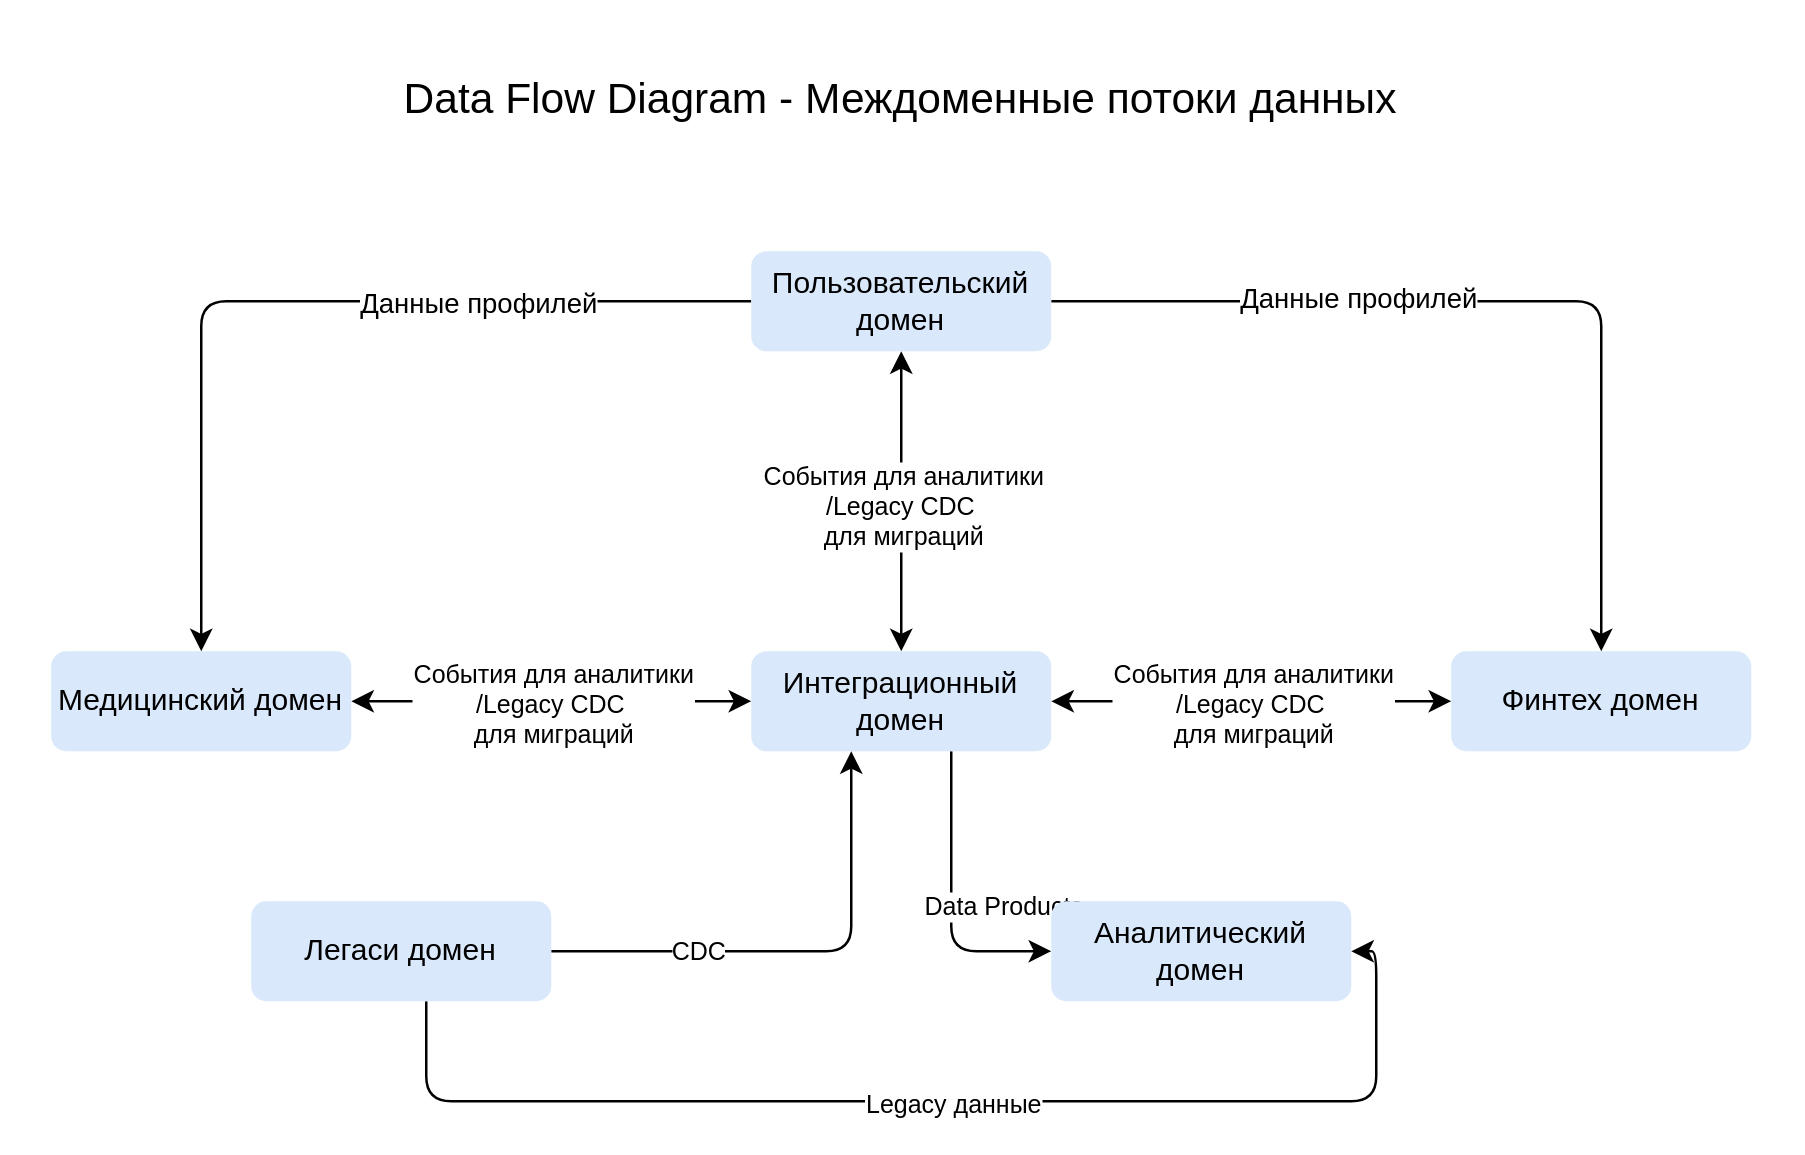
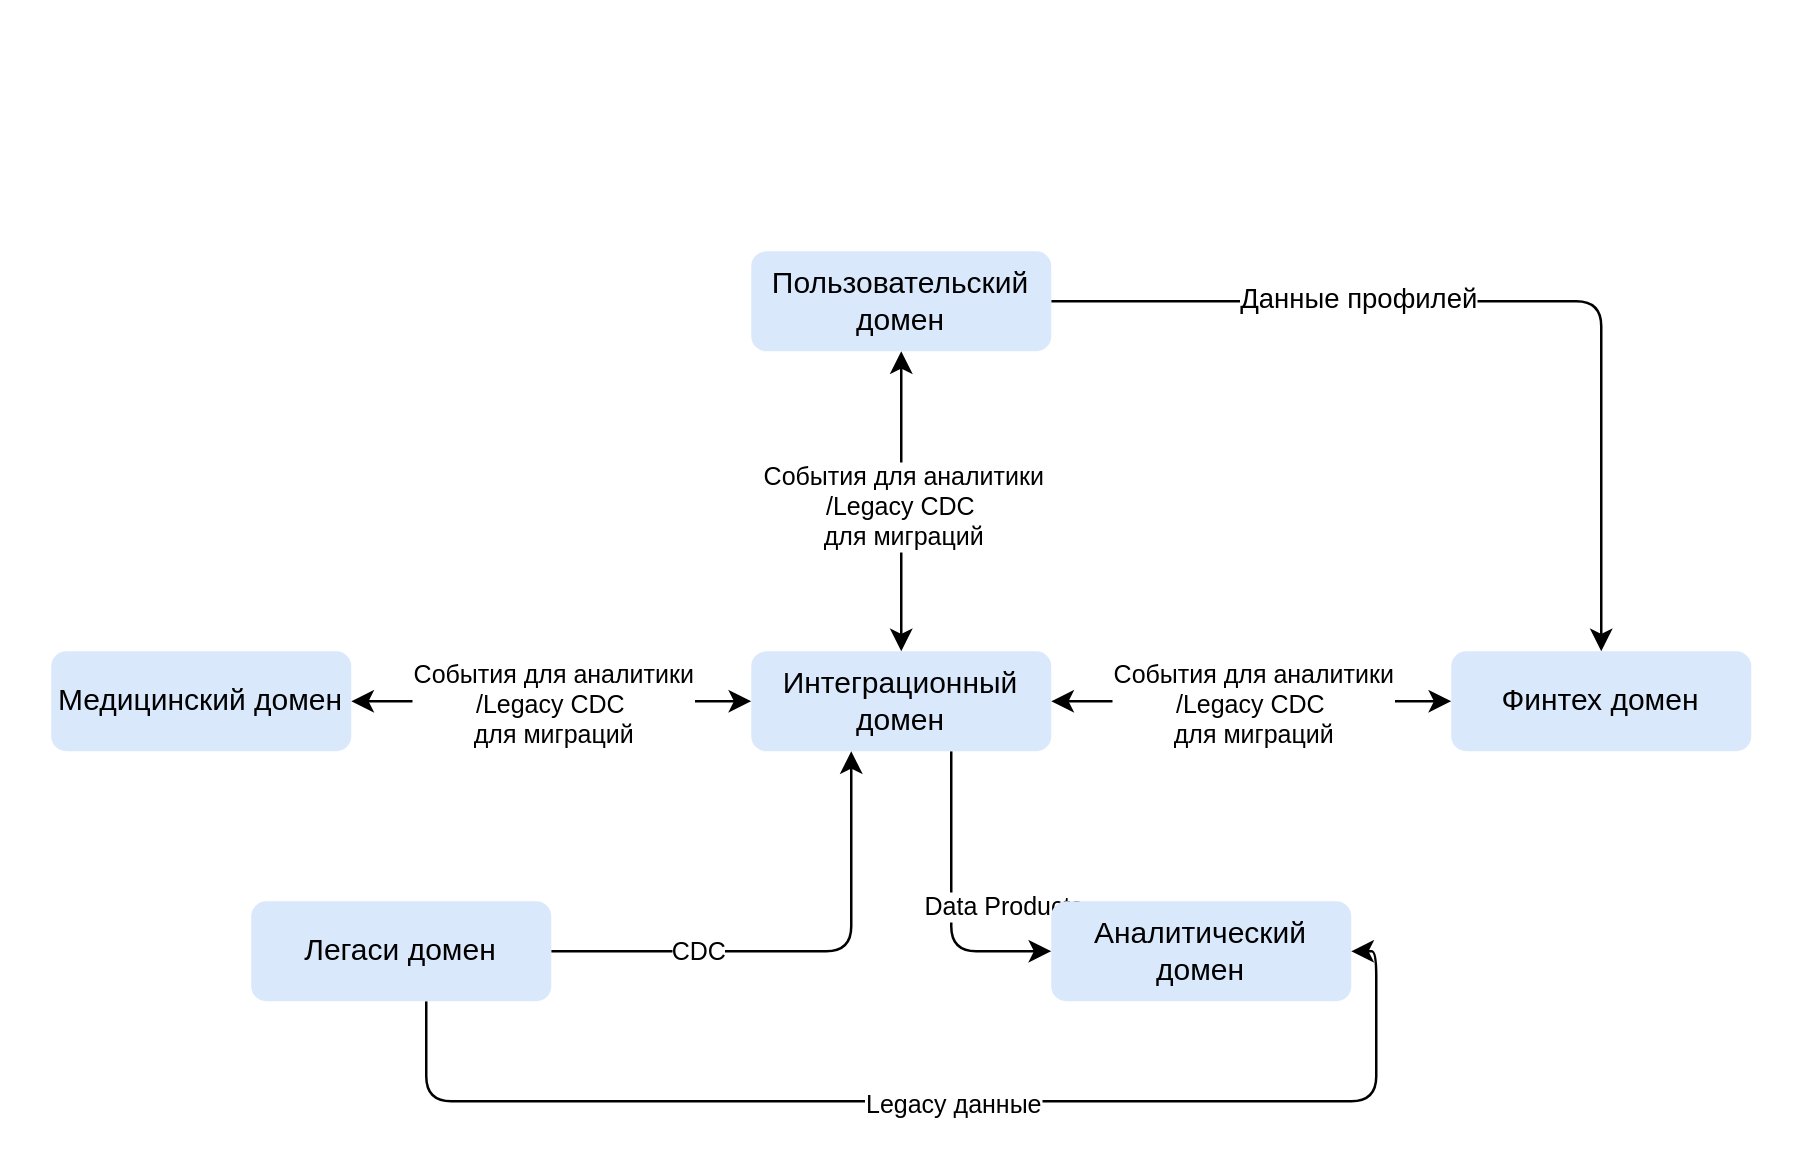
  <mxCell id="0" />
  <mxCell id="1" parent="0" />
  <mxCell id="2" style="edgeStyle=orthogonalEdgeStyle;shape=connector;curved=0;rounded=1;orthogonalLoop=1;jettySize=auto;html=1;strokeColor=default;align=center;verticalAlign=middle;fontFamily=Helvetica;fontSize=11;fontColor=default;labelBackgroundColor=default;endArrow=classic;" edge="1" parent="1" source="4" target="11"><mxGeometry relative="1" as="geometry"><Array as="points"><mxPoint x="380" y="380" /></Array></mxGeometry></mxCell>
  <mxCell id="3" value="Data Products" style="edgeLabel;html=1;align=center;verticalAlign=middle;resizable=0;points=[];fontFamily=Helvetica;fontSize=10;fontColor=default;labelBackgroundColor=default;" vertex="1" connectable="0" parent="2"><mxGeometry x="0.059" y="-3" relative="1" as="geometry"><mxPoint x="23" y="-3" as="offset" /></mxGeometry></mxCell>
  <mxCell id="4" value="Интеграционный домен" style="html=1;dashed=0;whiteSpace=wrap;fillColor=#dae8fc;strokeColor=none;rounded=1;" vertex="1" parent="1"><mxGeometry x="300" y="260" width="120" height="40" as="geometry" /></mxCell>
  <mxCell id="5" style="edgeStyle=orthogonalEdgeStyle;shape=connector;curved=0;rounded=1;orthogonalLoop=1;jettySize=auto;html=1;strokeColor=default;align=center;verticalAlign=middle;fontFamily=Helvetica;fontSize=11;fontColor=default;labelBackgroundColor=default;endArrow=classic;startArrow=classic;startFill=1;" edge="1" parent="1" source="7" target="4"><mxGeometry relative="1" as="geometry" /></mxCell>
  <mxCell id="6" value="События для аналитики&lt;div&gt;/Legacy CDC&amp;nbsp;&lt;/div&gt;&lt;div&gt;для миграций&lt;/div&gt;" style="edgeLabel;html=1;align=center;verticalAlign=middle;resizable=0;points=[];fontFamily=Helvetica;fontSize=10;fontColor=default;labelBackgroundColor=default;" vertex="1" connectable="0" parent="5"><mxGeometry x="0.181" relative="1" as="geometry"><mxPoint x="-14" as="offset" /></mxGeometry></mxCell>
  <mxCell id="7" value="Медицинский домен" style="html=1;dashed=0;whiteSpace=wrap;fillColor=#dae8fc;strokeColor=none;rounded=1;" vertex="1" parent="1"><mxGeometry x="20" y="260" width="120" height="40" as="geometry" /></mxCell>
  <mxCell id="8" style="edgeStyle=orthogonalEdgeStyle;shape=connector;curved=0;rounded=1;orthogonalLoop=1;jettySize=auto;html=1;strokeColor=default;align=center;verticalAlign=middle;fontFamily=Helvetica;fontSize=11;fontColor=default;labelBackgroundColor=default;endArrow=classic;startArrow=classic;startFill=1;" edge="1" parent="1" source="10" target="4"><mxGeometry relative="1" as="geometry" /></mxCell>
  <mxCell id="9" value="События для аналитики&lt;div&gt;/Legacy CDC&amp;nbsp;&lt;/div&gt;&lt;div&gt;для миграций&lt;/div&gt;" style="edgeLabel;html=1;align=center;verticalAlign=middle;resizable=0;points=[];fontFamily=Helvetica;fontSize=10;fontColor=default;labelBackgroundColor=default;" vertex="1" connectable="0" parent="8"><mxGeometry x="-0.493" y="1" relative="1" as="geometry"><mxPoint x="-39" y="-1" as="offset" /></mxGeometry></mxCell>
  <mxCell id="10" value="Финтех домен" style="html=1;dashed=0;whiteSpace=wrap;fillColor=#dae8fc;strokeColor=none;rounded=1;" vertex="1" parent="1"><mxGeometry x="580" y="260" width="120" height="40" as="geometry" /></mxCell>
  <mxCell id="11" value="Аналитический домен" style="html=1;dashed=0;whiteSpace=wrap;fillColor=#dae8fc;strokeColor=none;rounded=1;" vertex="1" parent="1"><mxGeometry x="420" y="360" width="120" height="40" as="geometry" /></mxCell>
- <mxCell id="12" style="edgeStyle=orthogonalEdgeStyle;rounded=1;orthogonalLoop=1;jettySize=auto;html=1;curved=0;" edge="1" parent="1" source="18" target="7"><mxGeometry relative="1" as="geometry" /></mxCell>
- <mxCell id="13" value="Данные профилей" style="edgeLabel;html=1;align=center;verticalAlign=middle;resizable=0;points=[];fontFamily=Helvetica;fontSize=11;fontColor=default;labelBackgroundColor=default;" vertex="1" connectable="0" parent="12"><mxGeometry x="-0.515" y="1" relative="1" as="geometry"><mxPoint x="-23" y="-1" as="offset" /></mxGeometry></mxCell>
  <mxCell id="14" style="edgeStyle=orthogonalEdgeStyle;shape=connector;curved=0;rounded=1;orthogonalLoop=1;jettySize=auto;html=1;strokeColor=default;align=center;verticalAlign=middle;fontFamily=Helvetica;fontSize=11;fontColor=default;labelBackgroundColor=default;endArrow=classic;" edge="1" parent="1" source="18" target="10"><mxGeometry relative="1" as="geometry" /></mxCell>
  <mxCell id="15" value="Данные профилей" style="edgeLabel;html=1;align=center;verticalAlign=middle;resizable=0;points=[];fontFamily=Helvetica;fontSize=11;fontColor=default;labelBackgroundColor=default;" vertex="1" connectable="0" parent="14"><mxGeometry x="-0.322" y="2" relative="1" as="geometry"><mxPoint as="offset" /></mxGeometry></mxCell>
  <mxCell id="16" style="edgeStyle=orthogonalEdgeStyle;shape=connector;curved=0;rounded=1;orthogonalLoop=1;jettySize=auto;html=1;strokeColor=default;align=center;verticalAlign=middle;fontFamily=Helvetica;fontSize=11;fontColor=default;labelBackgroundColor=default;endArrow=classic;startArrow=classic;startFill=1;" edge="1" parent="1" source="18" target="4"><mxGeometry relative="1" as="geometry" /></mxCell>
  <mxCell id="17" value="События для аналитики&lt;div&gt;/Legacy CDC&amp;nbsp;&lt;/div&gt;&lt;div&gt;для миграций&lt;/div&gt;" style="edgeLabel;html=1;align=center;verticalAlign=middle;resizable=0;points=[];fontFamily=Helvetica;fontSize=10;fontColor=default;labelBackgroundColor=default;" vertex="1" connectable="0" parent="16"><mxGeometry x="0.011" relative="1" as="geometry"><mxPoint as="offset" /></mxGeometry></mxCell>
  <mxCell id="18" value="Пользовательский домен" style="html=1;dashed=0;whiteSpace=wrap;fillColor=#dae8fc;strokeColor=none;rounded=1;" vertex="1" parent="1"><mxGeometry x="300" y="100" width="120" height="40" as="geometry" /></mxCell>
- <mxCell id="19" value="Data Flow Diagram - Междоменные потоки данных" style="text;html=1;align=center;verticalAlign=middle;whiteSpace=wrap;rounded=0;fontFamily=Helvetica;fontSize=17;fontColor=default;labelBackgroundColor=default;" vertex="1" parent="1"><mxGeometry x="140" y="20" width="440" height="40" as="geometry" /></mxCell>
  <mxCell id="20" style="edgeStyle=orthogonalEdgeStyle;shape=connector;curved=0;rounded=1;orthogonalLoop=1;jettySize=auto;html=1;strokeColor=default;align=center;verticalAlign=middle;fontFamily=Helvetica;fontSize=11;fontColor=default;labelBackgroundColor=default;endArrow=classic;" edge="1" parent="1" source="24" target="4"><mxGeometry relative="1" as="geometry"><Array as="points"><mxPoint x="340" y="380" /></Array></mxGeometry></mxCell>
  <mxCell id="21" value="CDC" style="edgeLabel;html=1;align=center;verticalAlign=middle;resizable=0;points=[];fontFamily=Helvetica;fontSize=10;fontColor=default;labelBackgroundColor=default;" vertex="1" connectable="0" parent="20"><mxGeometry x="0.233" y="2" relative="1" as="geometry"><mxPoint x="-60" y="2" as="offset" /></mxGeometry></mxCell>
  <mxCell id="22" style="edgeStyle=orthogonalEdgeStyle;shape=connector;curved=0;rounded=1;orthogonalLoop=1;jettySize=auto;html=1;strokeColor=default;align=center;verticalAlign=middle;fontFamily=Helvetica;fontSize=11;fontColor=default;labelBackgroundColor=default;endArrow=classic;" edge="1" parent="1" source="24" target="11"><mxGeometry relative="1" as="geometry"><Array as="points"><mxPoint x="170" y="440" /><mxPoint x="550" y="440" /></Array></mxGeometry></mxCell>
  <mxCell id="23" value="Legacy данные" style="edgeLabel;html=1;align=center;verticalAlign=middle;resizable=0;points=[];fontFamily=Helvetica;fontSize=10;fontColor=default;labelBackgroundColor=default;" vertex="1" connectable="0" parent="22"><mxGeometry x="-0.22" relative="1" as="geometry"><mxPoint x="59" as="offset" /></mxGeometry></mxCell>
  <mxCell id="24" value="Легаси домен" style="html=1;dashed=0;whiteSpace=wrap;fillColor=#dae8fc;strokeColor=none;rounded=1;" vertex="1" parent="1"><mxGeometry x="100" y="360" width="120" height="40" as="geometry" /></mxCell>
